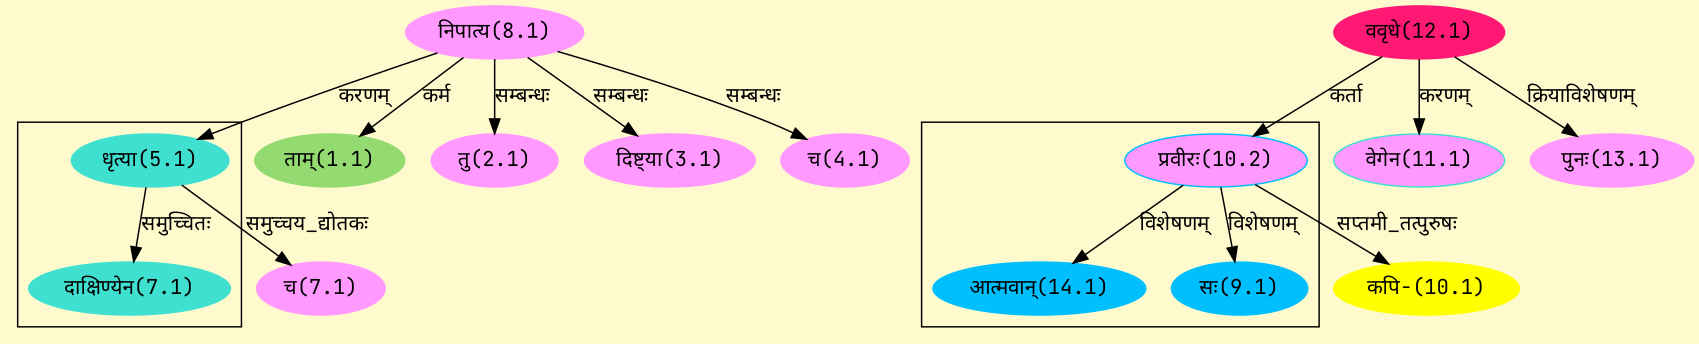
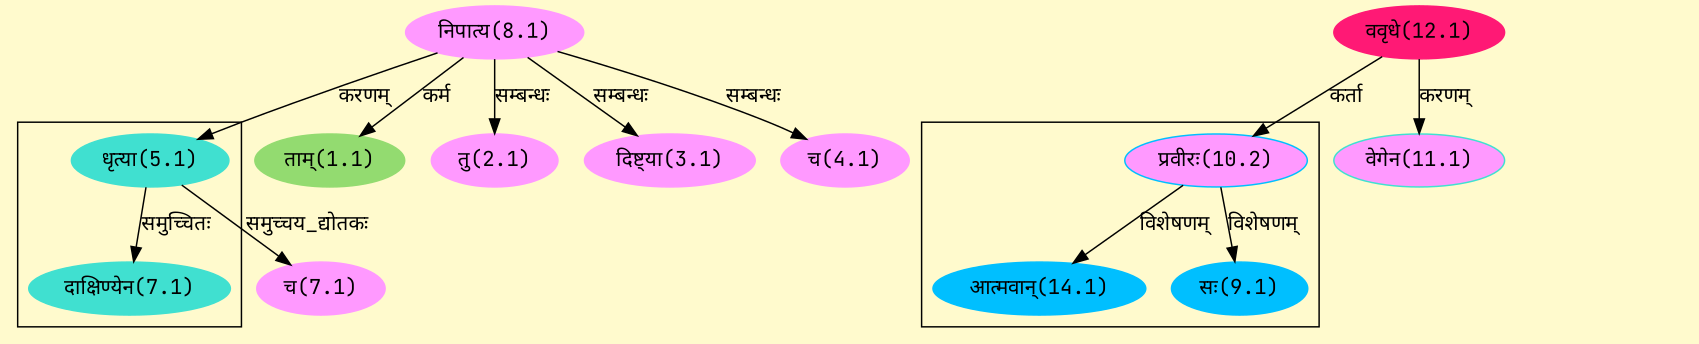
  digraph {
    bgcolor=lemonchiffon1
    compound=true
    fontname="JetBrains Mono"
    rankdir=BT
    node [color="#FF99FF" fontname="JetBrains Mono" style=filled]
    edge [dir=back fontname="JetBrains Mono"]
    n1 [color="#40E0D0" label="दाक्षिण्येन(7.1)"]
    n2 [color="#40E0D0" label="धृत्या(5.1)"]
    n3 [color="#00BFFF" label="सः(9.1)"]
    n4 [color="#00BFFF" fillcolor="#FF99FF" label="प्रवीरः(10.2)"]
    n5 [color="#00BFFF" label="आत्मवान्(14.1)"]
    n6 [label="निपात्य(8.1)"]
    n7 [color="#FF1975" label="ववृधे(12.1)"]
    n8 [color="#93DB70" label="ताम्(1.1)"]
    n9 [label="तु(2.1)"]
    n10 [label="दिष्ट्या(3.1)"]
    n11 [label="च(4.1)"]
    n12 [label="च(7.1)"]
-   n13 [color="#FFFF00" label="कपि-(10.1)"]
    n14 [color="#40E0D0" fillcolor="#FF99FF" label="वेगेन(11.1)"]
-   n15 [label="पुनः(13.1)"]
    subgraph cluster_1 {
      n1
      n2
    }
    subgraph cluster_2 {
      n3
      n4
      n5
    }
    n1 -> n2 [label="समुच्चितः"]
    n2 -> n6 [label="करणम्"]
    n3 -> n4 [label="विशेषणम्"]
    n4 -> n7 [label="कर्ता"]
    n5 -> n4 [label="विशेषणम्"]
    n8 -> n6 [label="कर्म"]
    n9 -> n6 [label="सम्बन्धः"]
    n10 -> n6 [label="सम्बन्धः"]
    n11 -> n6 [label="सम्बन्धः"]
    n12 -> n2 [label="समुच्चय_द्योतकः"]
-   n13 -> n4 [label="सप्तमी_तत्पुरुषः"]
    n14 -> n7 [label="करणम्"]
-   n15 -> n7 [label="क्रियाविशेषणम्"]
  }
